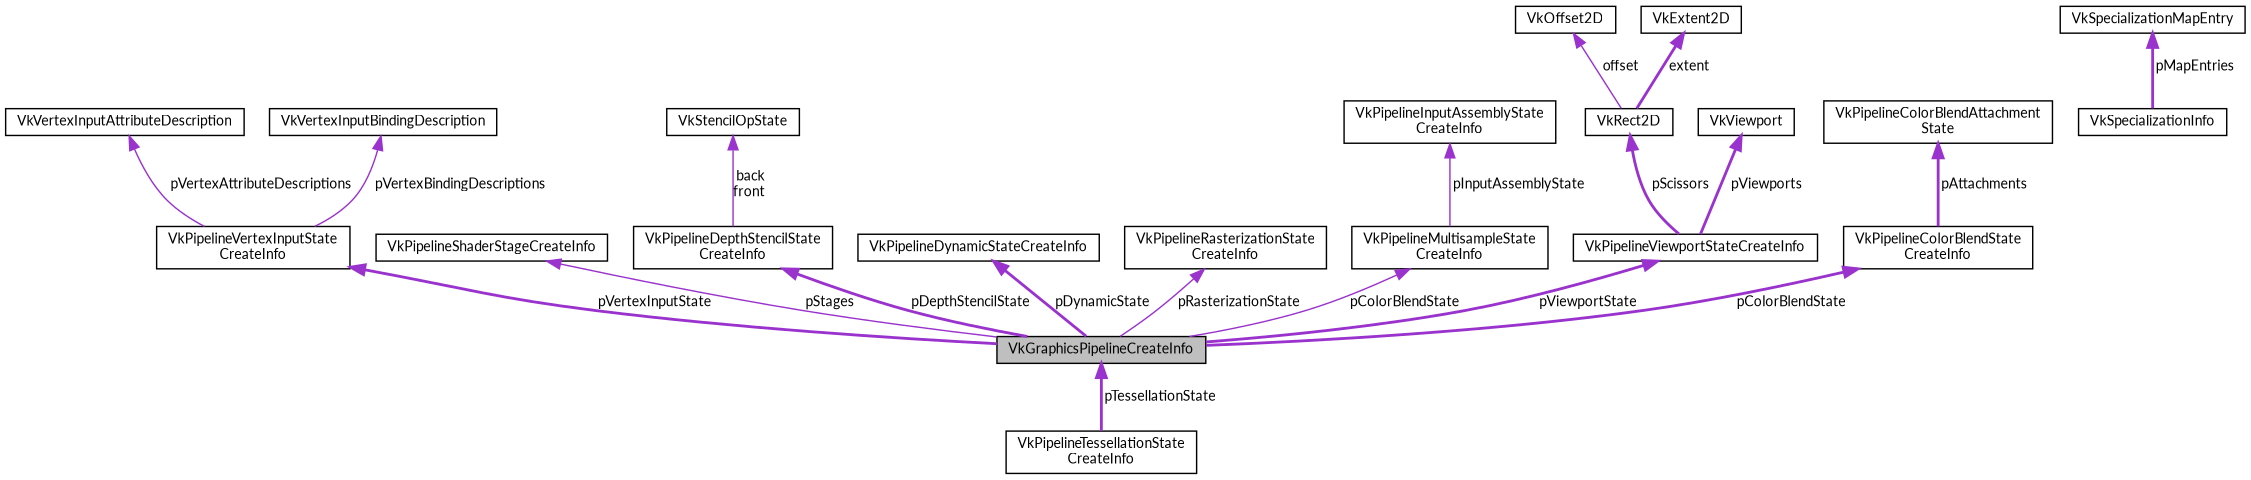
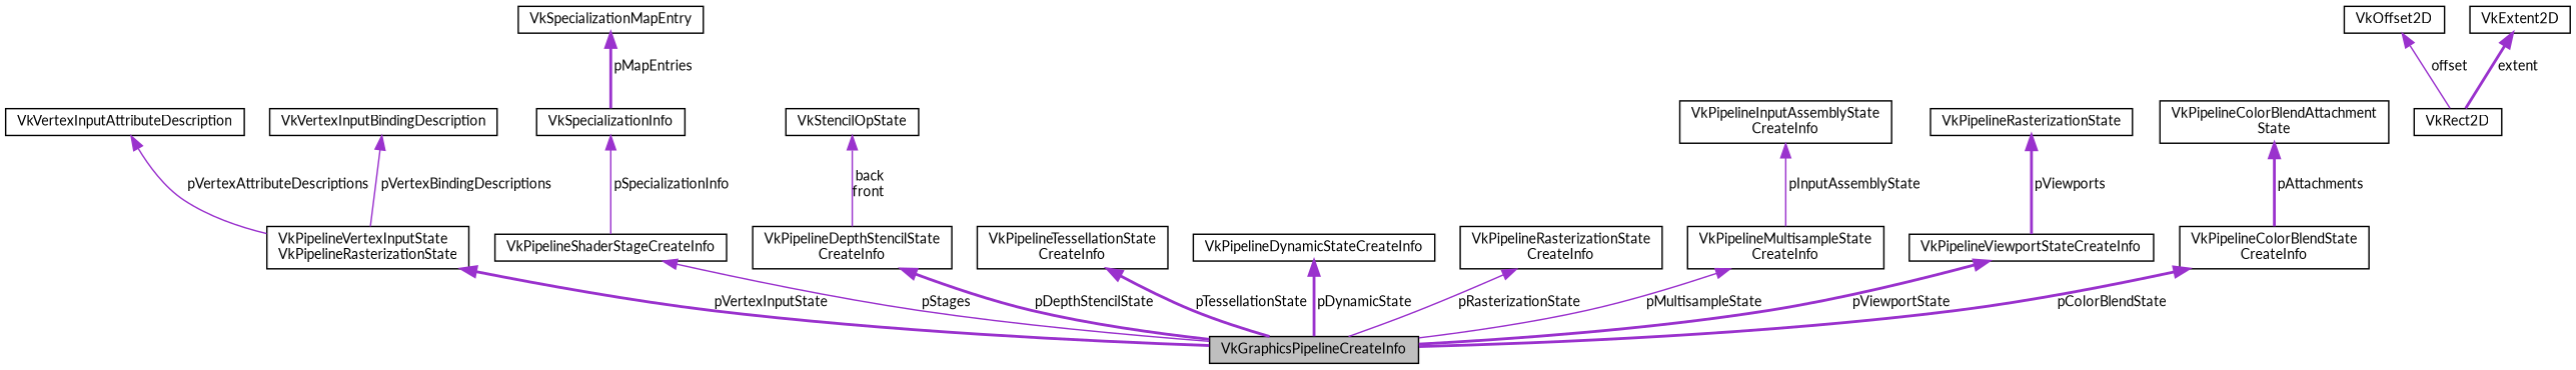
  digraph {
    fontname=Lato
    rankdir=TB
    node [color=black fillcolor=white fontname=Lato fontsize=10 shape=record style=filled]
    edge [color=darkorchid3 dir=back fontname=Lato fontsize=10 labelfontname=Helvetica labelfontsize=10 style=bold]
    n1 [fillcolor=grey75 fontcolor=black height=0.2 label=VkGraphicsPipelineCreateInfo width=0.4]
-   n2 [height=0.2 label="VkPipelineVertexInputState\lCreateInfo" width=0.4]
+   n2 [height=0.2 label="VkPipelineVertexInputState\lVkPipelineRasterizationState" width=0.4]
    n3 [height=0.2 label=VkVertexInputAttributeDescription width=0.4]
    n4 [height=0.2 label=VkVertexInputBindingDescription width=0.4]
    n5 [height=0.2 label=VkPipelineShaderStageCreateInfo width=0.4]
    n6 [height=0.2 label=VkSpecializationInfo width=0.4]
    n7 [height=0.2 label=VkSpecializationMapEntry width=0.4]
    n8 [height=0.2 label="VkPipelineDepthStencilState\lCreateInfo" width=0.4]
    n9 [height=0.2 label=VkStencilOpState width=0.4]
    n10 [height=0.2 label="VkPipelineTessellationState\lCreateInfo" width=0.4]
    n11 [height=0.2 label=VkPipelineDynamicStateCreateInfo width=0.4]
    n12 [height=0.2 label="VkPipelineRasterizationState\lCreateInfo" width=0.4]
    n13 [height=0.2 label="VkPipelineMultisampleState\lCreateInfo" width=0.4]
    n14 [height=0.2 label="VkPipelineInputAssemblyState\lCreateInfo" width=0.4]
    n15 [height=0.2 label=VkPipelineViewportStateCreateInfo width=0.4]
    n16 [height=0.2 label=VkRect2D width=0.4]
    n17 [height=0.2 label=VkOffset2D width=0.4]
    n18 [height=0.2 label=VkExtent2D width=0.4]
-   n19 [height=0.2 label=VkViewport width=0.4]
+   n19 [height=0.2 label=VkPipelineRasterizationState width=0.4]
    n20 [height=0.2 label="VkPipelineColorBlendState\lCreateInfo" width=0.4]
    n21 [height=0.2 label="VkPipelineColorBlendAttachment\lState" width=0.4]
    n2 -> n1 [label=" pVertexInputState"]
    n3 -> n2 [label=" pVertexAttributeDescriptions" style=solid]
    n4 -> n2 [label=" pVertexBindingDescriptions" style=solid]
    n5 -> n1 [label=" pStages" style=solid]
+   n6 -> n5 [label=" pSpecializationInfo" style=solid]
    n7 -> n6 [label=" pMapEntries"]
    n8 -> n1 [label=" pDepthStencilState"]
    n9 -> n8 [label=" back\nfront" style=solid]
-   n1 -> n10 [label=" pTessellationState"]
+   n10 -> n1 [label=" pTessellationState"]
    n11 -> n1 [label=" pDynamicState"]
    n12 -> n1 [label=" pRasterizationState" style=solid]
-   n13 -> n1 [label=" pColorBlendState" style=solid]
+   n13 -> n1 [label=" pMultisampleState" style=solid]
    n14 -> n13 [label=" pInputAssemblyState" style=solid]
    n15 -> n1 [label=" pViewportState"]
-   n16 -> n15 [label=" pScissors"]
    n17 -> n16 [label=" offset" style=solid]
    n18 -> n16 [label=" extent"]
    n19 -> n15 [label=" pViewports"]
    n20 -> n1 [label=" pColorBlendState"]
    n21 -> n20 [label=" pAttachments"]
  }
